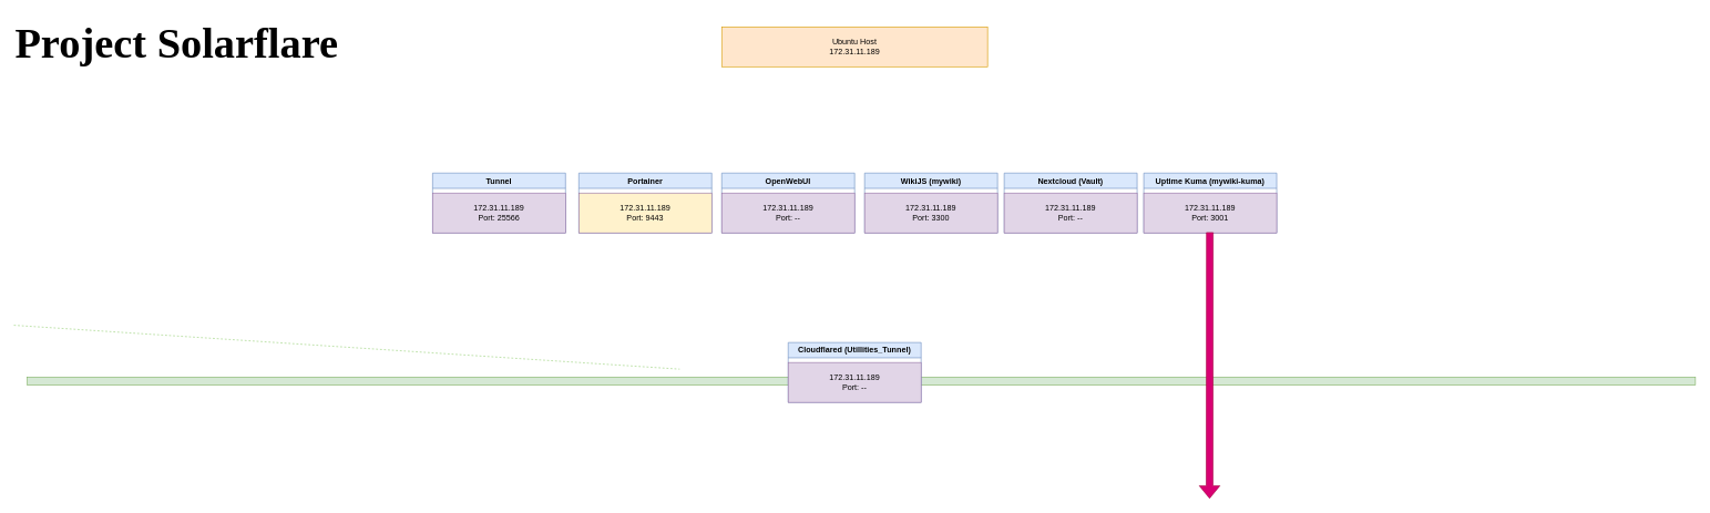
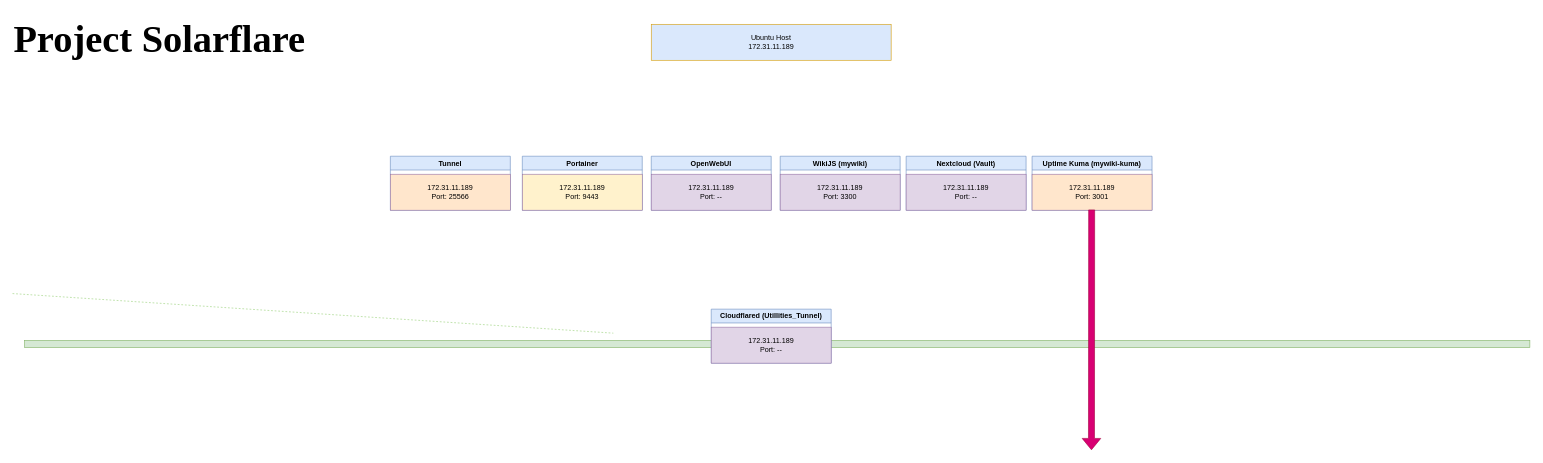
  <mxCell id="0" />
  <mxCell id="1" parent="0" />
  <mxCell id="2" value="" style="rounded=0;whiteSpace=wrap;html=1;fillColor=#d5e8d4;strokeColor=#82b366;" vertex="1" parent="1"><mxGeometry x="40" y="567" width="2510" height="12" as="geometry" /></mxCell>
- <mxCell id="3" value="&lt;div&gt;Ubuntu Host&lt;/div&gt;&lt;div&gt;172.31.11.189&lt;br&gt;&lt;/div&gt;" style="rounded=0;whiteSpace=wrap;html=1;fillColor=#ffe6cc;strokeColor=#d79b00;" vertex="1" parent="1"><mxGeometry x="1085" y="40" width="400" height="60" as="geometry" /></mxCell>
+ <mxCell id="3" value="&lt;div&gt;Ubuntu Host&lt;/div&gt;&lt;div&gt;172.31.11.189&lt;br&gt;&lt;/div&gt;" style="rounded=0;whiteSpace=wrap;html=1;fillColor=#dae8fc;strokeColor=#d79b00;" vertex="1" parent="1"><mxGeometry x="1085" y="40" width="400" height="60" as="geometry" /></mxCell>
  <mxCell id="4" value="Portainer" style="swimlane;whiteSpace=wrap;html=1;fillColor=#dae8fc;strokeColor=#6c8ebf;" vertex="1" parent="1"><mxGeometry x="870" y="260" width="200" height="90" as="geometry"><mxRectangle x="25" y="190" width="90" height="30" as="alternateBounds" /></mxGeometry></mxCell>
  <mxCell id="5" value="&lt;div&gt;172.31.11.189&lt;/div&gt;&lt;div&gt;Port: 9443&lt;br&gt;&lt;/div&gt;" style="rounded=0;whiteSpace=wrap;html=1;fillColor=#fff2cc;strokeColor=#9673a6;" vertex="1" parent="4"><mxGeometry y="30" width="200" height="60" as="geometry" /></mxCell>
  <mxCell id="6" value="Nextcloud (Vault)" style="swimlane;whiteSpace=wrap;html=1;fillColor=#dae8fc;strokeColor=#6c8ebf;" vertex="1" parent="1"><mxGeometry x="1510" y="260" width="200" height="90" as="geometry"><mxRectangle x="25" y="190" width="90" height="30" as="alternateBounds" /></mxGeometry></mxCell>
  <mxCell id="7" value="&lt;div&gt;172.31.11.189&lt;/div&gt;&lt;div&gt;Port: --&lt;br&gt;&lt;/div&gt;" style="rounded=0;whiteSpace=wrap;html=1;fillColor=#e1d5e7;strokeColor=#9673a6;" vertex="1" parent="6"><mxGeometry y="30" width="200" height="60" as="geometry" /></mxCell>
  <mxCell id="8" value="Tunnel" style="swimlane;whiteSpace=wrap;html=1;fillColor=#dae8fc;strokeColor=#6c8ebf;" vertex="1" parent="1"><mxGeometry x="650" y="260" width="200" height="90" as="geometry"><mxRectangle x="25" y="190" width="90" height="30" as="alternateBounds" /></mxGeometry></mxCell>
- <mxCell id="9" value="&lt;div&gt;172.31.11.189&lt;/div&gt;&lt;div&gt;Port: 25566&lt;br&gt;&lt;/div&gt;" style="rounded=0;whiteSpace=wrap;html=1;fillColor=#e1d5e7;strokeColor=#9673a6;" vertex="1" parent="8"><mxGeometry y="30" width="200" height="60" as="geometry" /></mxCell>
+ <mxCell id="9" value="&lt;div&gt;172.31.11.189&lt;/div&gt;&lt;div&gt;Port: 25566&lt;br&gt;&lt;/div&gt;" style="rounded=0;whiteSpace=wrap;html=1;fillColor=#ffe6cc;strokeColor=#9673a6;" vertex="1" parent="8"><mxGeometry y="30" width="200" height="60" as="geometry" /></mxCell>
  <mxCell id="10" value="OpenWebUI" style="swimlane;whiteSpace=wrap;html=1;fillColor=#dae8fc;strokeColor=#6c8ebf;" vertex="1" parent="1"><mxGeometry x="1085" y="260" width="200" height="90" as="geometry"><mxRectangle x="25" y="190" width="90" height="30" as="alternateBounds" /></mxGeometry></mxCell>
  <mxCell id="11" value="&lt;div&gt;172.31.11.189&lt;/div&gt;&lt;div&gt;Port: --&lt;br&gt;&lt;/div&gt;" style="rounded=0;whiteSpace=wrap;html=1;fillColor=#e1d5e7;strokeColor=#9673a6;" vertex="1" parent="10"><mxGeometry y="30" width="200" height="60" as="geometry" /></mxCell>
  <mxCell id="12" value="WikiJS (mywiki)" style="swimlane;whiteSpace=wrap;html=1;fillColor=#dae8fc;strokeColor=#6c8ebf;" vertex="1" parent="1"><mxGeometry x="1300" y="260" width="200" height="90" as="geometry"><mxRectangle x="25" y="190" width="90" height="30" as="alternateBounds" /></mxGeometry></mxCell>
  <mxCell id="13" value="&lt;div&gt;172.31.11.189&lt;/div&gt;&lt;div&gt;Port: 3300&lt;br&gt;&lt;/div&gt;" style="rounded=0;whiteSpace=wrap;html=1;fillColor=#e1d5e7;strokeColor=#9673a6;" vertex="1" parent="12"><mxGeometry y="30" width="200" height="60" as="geometry" /></mxCell>
  <mxCell id="14" value="Cloudflared (Utillities_Tunnel)" style="swimlane;whiteSpace=wrap;html=1;fillColor=#dae8fc;strokeColor=#6c8ebf;" vertex="1" parent="1"><mxGeometry x="1185" y="515" width="200" height="90" as="geometry"><mxRectangle x="25" y="190" width="90" height="30" as="alternateBounds" /></mxGeometry></mxCell>
  <mxCell id="15" value="&lt;div&gt;172.31.11.189&lt;/div&gt;&lt;div&gt;Port: --&lt;br&gt;&lt;/div&gt;" style="rounded=0;whiteSpace=wrap;html=1;fillColor=#e1d5e7;strokeColor=#9673a6;" vertex="1" parent="14"><mxGeometry y="30" width="200" height="60" as="geometry" /></mxCell>
  <mxCell id="16" value="Uptime Kuma (mywiki-kuma)" style="swimlane;whiteSpace=wrap;html=1;fillColor=#dae8fc;strokeColor=#6c8ebf;" vertex="1" parent="1"><mxGeometry x="1720" y="260" width="200" height="90" as="geometry"><mxRectangle x="25" y="190" width="90" height="30" as="alternateBounds" /></mxGeometry></mxCell>
- <mxCell id="17" value="&lt;div&gt;172.31.11.189&lt;/div&gt;&lt;div&gt;Port: 3001&lt;br&gt;&lt;/div&gt;" style="rounded=0;whiteSpace=wrap;html=1;fillColor=#e1d5e7;strokeColor=#9673a6;" vertex="1" parent="16"><mxGeometry y="30" width="200" height="60" as="geometry" /></mxCell>
+ <mxCell id="17" value="&lt;div&gt;172.31.11.189&lt;/div&gt;&lt;div&gt;Port: 3001&lt;br&gt;&lt;/div&gt;" style="rounded=0;whiteSpace=wrap;html=1;fillColor=#ffe6cc;strokeColor=#9673a6;" vertex="1" parent="16"><mxGeometry y="30" width="200" height="60" as="geometry" /></mxCell>
  <mxCell id="18" value="&lt;font face=&quot;JetBrains Mono&quot; data-font-src=&quot;https://fonts.googleapis.com/css?family=JetBrains+Mono&quot; style=&quot;font-size: 64px;&quot;&gt;Project Solarflare&lt;br&gt;&lt;/font&gt;" style="text;html=1;whiteSpace=wrap;overflow=hidden;rounded=0;fontStyle=1" vertex="1" parent="1"><mxGeometry x="20" y="20" width="700" height="80" as="geometry" /></mxCell>
  <mxCell id="19" value="" style="endArrow=none;dashed=1;html=1;rounded=0;strokeColor=#97D077;fontSize=12;labelBorderColor=none;endSize=7;targetPerimeterSpacing=12;sourcePerimeterSpacing=50;" edge="1" parent="1" target="2"><mxGeometry width="50" height="50" relative="1" as="geometry"><mxPoint x="20.001" y="489" as="sourcePoint" /><mxPoint x="2490" y="490" as="targetPoint" /><Array as="points" /></mxGeometry></mxCell>
  <mxCell id="20" value="" style="shape=flexArrow;endArrow=classic;html=1;rounded=0;fillColor=#d80073;strokeColor=#A50040;" edge="1" parent="1"><mxGeometry width="50" height="50" relative="1" as="geometry"><mxPoint x="1819.33" y="349" as="sourcePoint" /><mxPoint x="1819" y="750" as="targetPoint" /></mxGeometry></mxCell>
